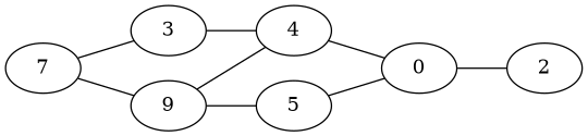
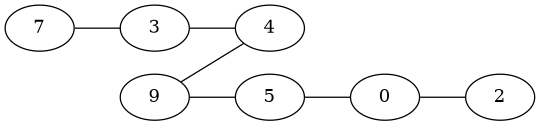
  graph {
    rankdir=LR
    n1 [label=0]
    2
    3
    4
    5
    7
    n7 [label=9]
    n1 -- 2
    3 -- 4
-   4 -- n1
    5 -- n1
    7 -- 3
-   7 -- n7
    n7 -- 4
    n7 -- 5
  }
